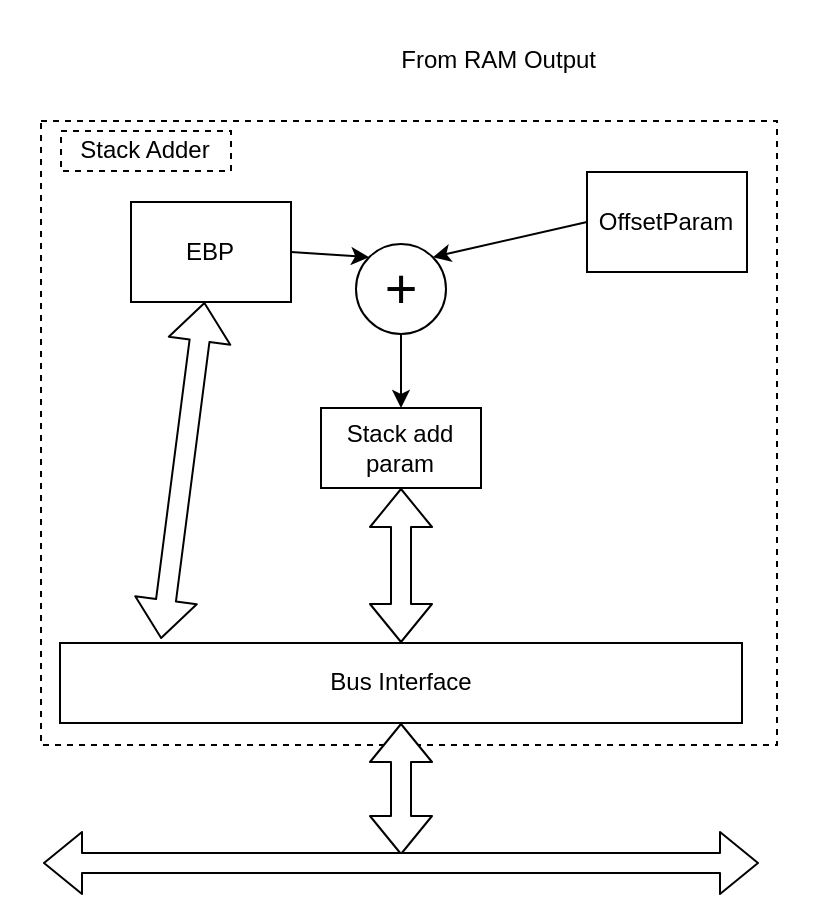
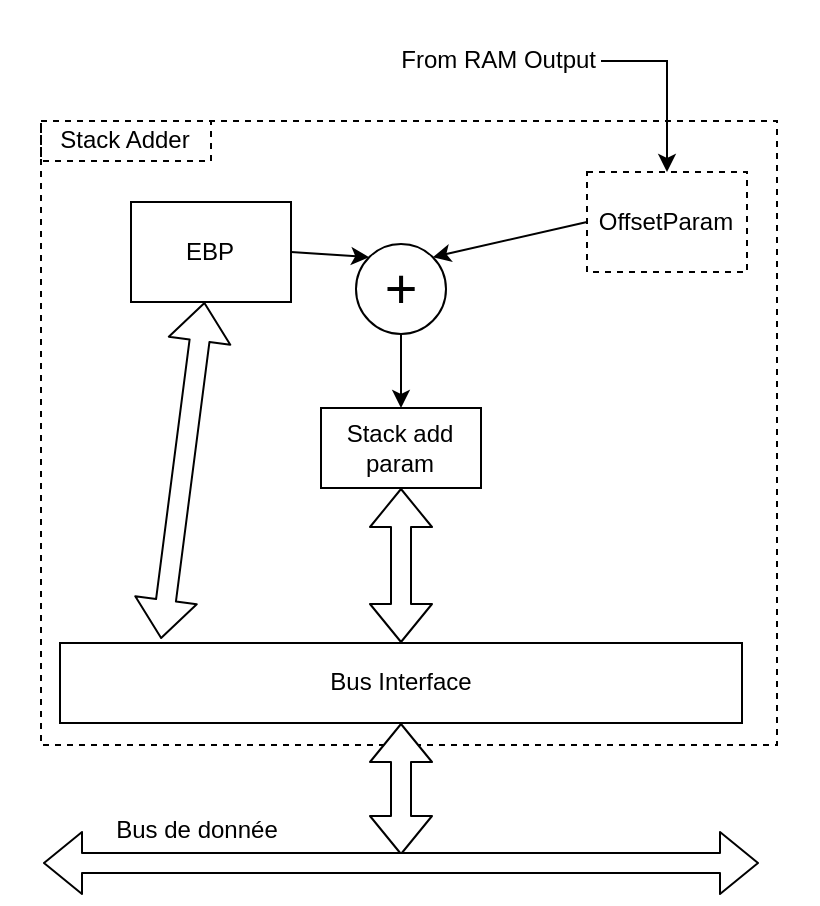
  <mxCell id="0" />
  <mxCell id="1" parent="0" />
  <mxCell id="2" value="" style="rounded=0;whiteSpace=wrap;html=1;fillColor=none;dashed=1;" parent="1" vertex="1"><mxGeometry x="20" y="60" width="368" height="312" as="geometry" /></mxCell>
- <mxCell id="3" value="Stack Adder" style="text;html=1;strokeColor=#000000;fillColor=none;align=center;verticalAlign=middle;whiteSpace=wrap;rounded=0;dashed=1;" parent="1" vertex="1"><mxGeometry x="30" y="65" width="85" height="20" as="geometry" /></mxCell>
+ <mxCell id="3" value="Stack Adder" style="text;html=1;strokeColor=#000000;fillColor=none;align=center;verticalAlign=middle;whiteSpace=wrap;rounded=0;dashed=1;" parent="1" vertex="1"><mxGeometry x="20" y="60" width="85" height="20" as="geometry" /></mxCell>
  <mxCell id="4" value="Bus Interface" style="rounded=0;whiteSpace=wrap;html=1;strokeColor=#000000;" parent="1" vertex="1"><mxGeometry x="29.5" y="321" width="341" height="40" as="geometry" /></mxCell>
  <mxCell id="5" value="" style="shape=flexArrow;endArrow=classic;startArrow=classic;html=1;fillColor=#ffffff;entryX=0.5;entryY=1;entryDx=0;entryDy=0;" parent="1" edge="1"><mxGeometry width="50" height="50" relative="1" as="geometry"><mxPoint x="200" y="427" as="sourcePoint" /><mxPoint x="200" y="361" as="targetPoint" /></mxGeometry></mxCell>
  <mxCell id="6" value="" style="shape=flexArrow;endArrow=classic;startArrow=classic;html=1;fillColor=#ffffff;" parent="1" edge="1"><mxGeometry width="50" height="50" relative="1" as="geometry"><mxPoint x="21" y="431" as="sourcePoint" /><mxPoint x="379" y="431" as="targetPoint" /></mxGeometry></mxCell>
+ <mxCell id="7" value="Bus de donnée" style="text;html=1;strokeColor=none;fillColor=none;align=center;verticalAlign=middle;whiteSpace=wrap;rounded=0;" parent="1" vertex="1"><mxGeometry x="49" y="405" width="99" height="20" as="geometry" /></mxCell>
  <mxCell id="8" value="EBP&lt;br&gt;" style="rounded=0;whiteSpace=wrap;html=1;" vertex="1" parent="1"><mxGeometry x="65" y="100.5" width="80" height="50" as="geometry" /></mxCell>
  <mxCell id="9" value="" style="endArrow=classic;html=1;entryX=0;entryY=0;entryDx=0;entryDy=0;exitX=1;exitY=0.5;exitDx=0;exitDy=0;" edge="1" parent="1" source="8" target="11"><mxGeometry width="50" height="50" relative="1" as="geometry"><mxPoint x="30" y="208" as="sourcePoint" /><mxPoint x="80" y="158" as="targetPoint" /></mxGeometry></mxCell>
  <mxCell id="10" value="" style="edgeStyle=orthogonalEdgeStyle;rounded=0;orthogonalLoop=1;jettySize=auto;html=1;" edge="1" parent="1" source="11" target="16"><mxGeometry relative="1" as="geometry" /></mxCell>
  <mxCell id="11" value="&lt;font style=&quot;font-size: 28px&quot;&gt;+&lt;/font&gt;" style="ellipse;whiteSpace=wrap;html=1;aspect=fixed;" vertex="1" parent="1"><mxGeometry x="177.5" y="121.5" width="45" height="45" as="geometry" /></mxCell>
- <mxCell id="12" value="OffsetParam&lt;br&gt;" style="rounded=0;whiteSpace=wrap;html=1;" vertex="1" parent="1"><mxGeometry x="293" y="85.5" width="80" height="50" as="geometry" /></mxCell>
+ <mxCell id="12" value="OffsetParam&lt;br&gt;" style="rounded=0;whiteSpace=wrap;html=1;dashed=1;" vertex="1" parent="1"><mxGeometry x="293" y="85.5" width="80" height="50" as="geometry" /></mxCell>
  <mxCell id="13" value="" style="endArrow=classic;html=1;entryX=1;entryY=0;entryDx=0;entryDy=0;exitX=0;exitY=0.5;exitDx=0;exitDy=0;" edge="1" parent="1" source="12" target="11"><mxGeometry width="50" height="50" relative="1" as="geometry"><mxPoint x="130" y="121" as="sourcePoint" /><mxPoint x="182" y="136" as="targetPoint" /></mxGeometry></mxCell>
  <mxCell id="14" value="" style="shape=flexArrow;endArrow=classic;startArrow=classic;html=1;" edge="1" parent="1" source="4" target="16"><mxGeometry width="50" height="50" relative="1" as="geometry"><mxPoint x="200" y="348" as="sourcePoint" /><mxPoint x="200" y="268" as="targetPoint" /></mxGeometry></mxCell>
  <mxCell id="15" value="" style="shape=flexArrow;endArrow=classic;startArrow=classic;html=1;" edge="1" parent="1" target="8"><mxGeometry width="50" height="50" relative="1" as="geometry"><mxPoint x="80" y="319" as="sourcePoint" /><mxPoint x="78" y="133" as="targetPoint" /></mxGeometry></mxCell>
  <mxCell id="16" value="Stack add param&lt;br&gt;" style="rounded=0;whiteSpace=wrap;html=1;" vertex="1" parent="1"><mxGeometry x="160" y="203.5" width="80" height="40" as="geometry" /></mxCell>
+ <mxCell id="17" value="" style="endArrow=none;startArrow=classic;html=1;rounded=0;endFill=0;" edge="1" parent="1" source="12" target="18"><mxGeometry width="50" height="50" relative="1" as="geometry"><mxPoint x="303" y="48" as="sourcePoint" /><mxPoint x="295" y="27" as="targetPoint" /><Array as="points"><mxPoint x="333" y="30" /></Array></mxGeometry></mxCell>
  <mxCell id="18" value="From RAM Output" style="text;html=1;strokeColor=none;fillColor=none;align=right;verticalAlign=middle;whiteSpace=wrap;rounded=0;dashed=1;" vertex="1" parent="1"><mxGeometry x="174" y="20" width="126" height="20" as="geometry" /></mxCell>
